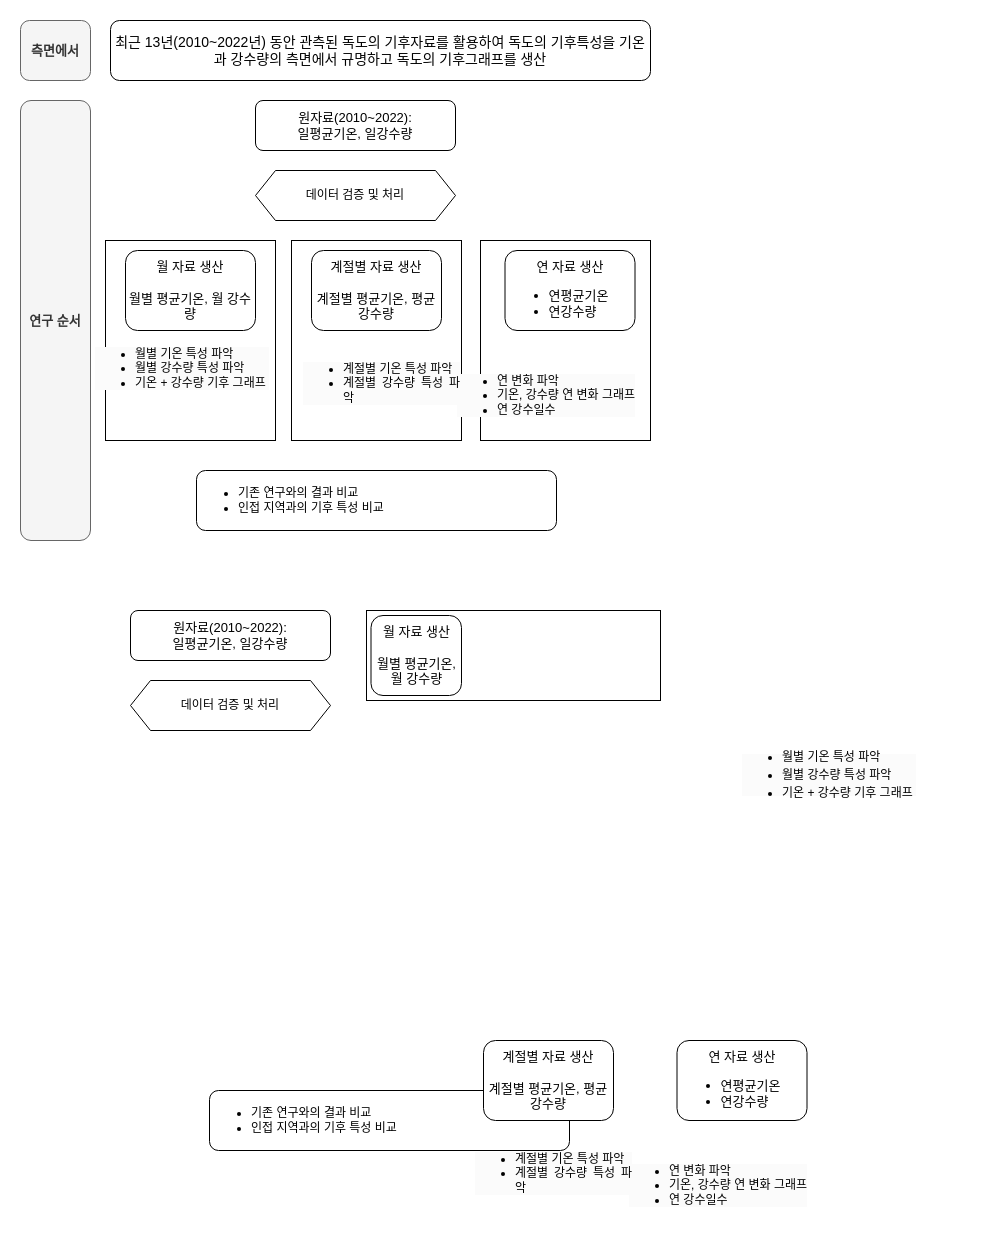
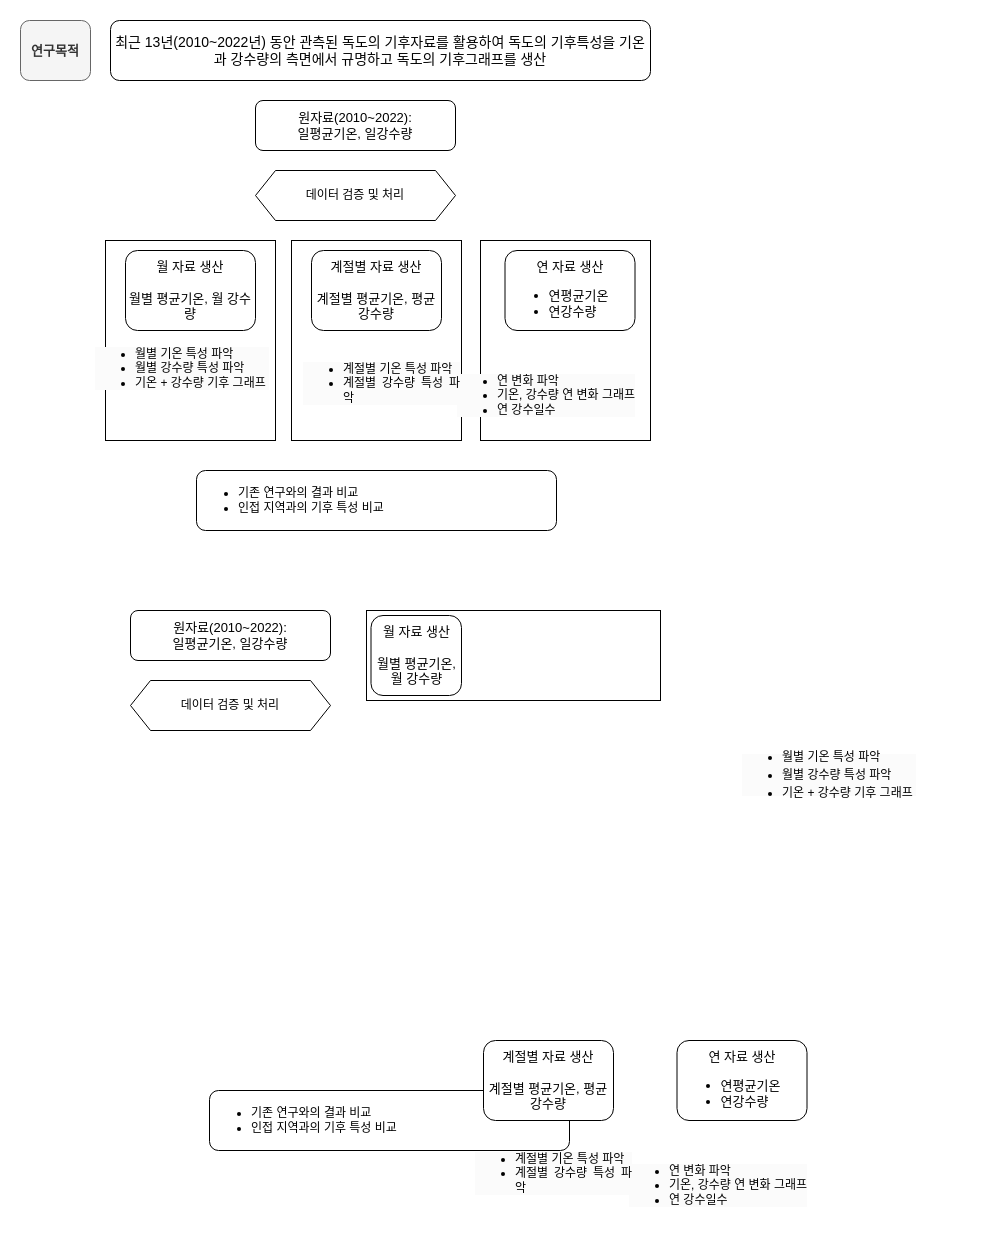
  <mxCell id="0" />
  <mxCell id="1" parent="0" />
  <mxCell id="2" value="" style="rounded=0;whiteSpace=wrap;html=1;" vertex="1" parent="1"><mxGeometry x="480" y="240" width="170" height="200" as="geometry" /></mxCell>
  <mxCell id="3" value="" style="rounded=0;whiteSpace=wrap;html=1;" vertex="1" parent="1"><mxGeometry x="291" y="240" width="170" height="200" as="geometry" /></mxCell>
  <mxCell id="4" value="" style="rounded=0;whiteSpace=wrap;html=1;" vertex="1" parent="1"><mxGeometry x="105" y="240" width="170" height="200" as="geometry" /></mxCell>
- <mxCell id="5" value="&lt;h4&gt;측면에서&lt;/h4&gt;" style="rounded=1;whiteSpace=wrap;html=1;fontSize=13;fontStyle=1;fillColor=#f5f5f5;fontColor=#333333;strokeColor=#666666;" vertex="1" parent="1"><mxGeometry x="20" y="20" width="70" height="60" as="geometry" /></mxCell>
+ <mxCell id="5" value="&lt;h4&gt;연구목적&lt;/h4&gt;" style="rounded=1;whiteSpace=wrap;html=1;fontSize=13;fontStyle=1;fillColor=#f5f5f5;fontColor=#333333;strokeColor=#666666;" vertex="1" parent="1"><mxGeometry x="20" y="20" width="70" height="60" as="geometry" /></mxCell>
  <mxCell id="6" value="&lt;font style=&quot;font-size: 14px;&quot;&gt;최근 13년(2010~2022년) 동안 관측된 독도의 기후자료를 활용하여 독도의 기후특성을 기온과 강수량의 측면에서 규명하고 독도의 기후그래프를 생산&lt;/font&gt;" style="rounded=1;whiteSpace=wrap;html=1;" vertex="1" parent="1"><mxGeometry x="110" y="20" width="540" height="60" as="geometry" /></mxCell>
  <mxCell id="7" value="&lt;font style=&quot;font-size: 13px;&quot;&gt;원자료(2010~2022): &lt;br&gt;일평균기온, 일강수량&lt;/font&gt;" style="rounded=1;whiteSpace=wrap;html=1;" vertex="1" parent="1"><mxGeometry x="255" y="100" width="200" height="50" as="geometry" /></mxCell>
  <mxCell id="8" value="&lt;ul&gt;&lt;li&gt;기존 연구와의 결과 비교&lt;/li&gt;&lt;li&gt;인접 지역과의 기후 특성 비교&lt;/li&gt;&lt;/ul&gt;" style="rounded=1;whiteSpace=wrap;html=1;align=left;" vertex="1" parent="1"><mxGeometry x="196" y="470" width="360" height="60" as="geometry" /></mxCell>
- <mxCell id="9" value="&lt;h4&gt;연구 순서&lt;/h4&gt;" style="rounded=1;whiteSpace=wrap;html=1;fontSize=13;fontStyle=1;fillColor=#f5f5f5;fontColor=#333333;strokeColor=#666666;" vertex="1" parent="1"><mxGeometry x="20" y="100" width="70" height="440" as="geometry" /></mxCell>
  <mxCell id="10" value="데이터 검증 및 처리" style="shape=hexagon;perimeter=hexagonPerimeter2;whiteSpace=wrap;html=1;fixedSize=1;" vertex="1" parent="1"><mxGeometry x="255" y="170" width="200" height="50" as="geometry" /></mxCell>
  <mxCell id="11" value="&lt;font style=&quot;font-size: 13px;&quot;&gt;월 자료 생산&lt;br&gt;&lt;br&gt;월별 평균기온, 월 강수량&lt;br&gt;&lt;/font&gt;" style="rounded=1;whiteSpace=wrap;html=1;" vertex="1" parent="1"><mxGeometry x="125" y="250" width="130" height="80" as="geometry" /></mxCell>
  <mxCell id="12" value="&lt;font style=&quot;font-size: 13px;&quot;&gt;계절별 자료 생산&lt;br&gt;&lt;br&gt;계절별 평균기온, 평균강수량&lt;br&gt;&lt;/font&gt;" style="rounded=1;whiteSpace=wrap;html=1;" vertex="1" parent="1"><mxGeometry x="311" y="250" width="130" height="80" as="geometry" /></mxCell>
  <mxCell id="13" value="&lt;span style=&quot;font-size: 13px;&quot;&gt;연 자료 생산&lt;br&gt;&lt;br&gt;&lt;br&gt;&lt;br&gt;&lt;/span&gt;" style="rounded=1;whiteSpace=wrap;html=1;spacingLeft=0;" vertex="1" parent="1"><mxGeometry x="504.5" y="250" width="130" height="80" as="geometry" /></mxCell>
  <mxCell id="14" value="&lt;ul style=&quot;border-color: var(--border-color); color: rgb(0, 0, 0); font-family: Helvetica; font-size: 13px; font-style: normal; font-variant-ligatures: normal; font-variant-caps: normal; font-weight: 400; letter-spacing: normal; orphans: 2; text-align: center; text-indent: 0px; text-transform: none; widows: 2; word-spacing: 0px; -webkit-text-stroke-width: 0px; text-decoration-thickness: initial; text-decoration-style: initial; text-decoration-color: initial;&quot;&gt;&lt;li style=&quot;border-color: var(--border-color); text-align: justify;&quot;&gt;&lt;span style=&quot;border-color: var(--border-color); font-size: 13px;&quot;&gt;연평균기온&lt;/span&gt;&lt;/li&gt;&lt;li style=&quot;border-color: var(--border-color); text-align: justify;&quot;&gt;&lt;span style=&quot;border-color: var(--border-color); font-size: 13px;&quot;&gt;연강수량&lt;/span&gt;&lt;/li&gt;&lt;/ul&gt;" style="text;whiteSpace=wrap;html=1;labelBackgroundColor=none;labelPosition=center;verticalLabelPosition=middle;align=center;verticalAlign=middle;rounded=0;fillColor=none;" vertex="1" parent="1"><mxGeometry x="495.5" y="278" width="125" height="50" as="geometry" /></mxCell>
  <mxCell id="15" value="&lt;ul style=&quot;border-color: var(--border-color); color: rgb(0, 0, 0); font-family: Helvetica; font-size: 12px; font-style: normal; font-variant-ligatures: normal; font-variant-caps: normal; font-weight: 400; letter-spacing: normal; orphans: 2; text-align: left; text-indent: 0px; text-transform: none; widows: 2; word-spacing: 0px; -webkit-text-stroke-width: 0px; text-decoration-thickness: initial; text-decoration-style: initial; text-decoration-color: initial; background-color: rgb(251, 251, 251);&quot;&gt;&lt;li style=&quot;border-color: var(--border-color); text-align: justify;&quot;&gt;연 변화 파악&lt;/li&gt;&lt;li style=&quot;border-color: var(--border-color); text-align: justify;&quot;&gt;기온, 강수량 연 변화 그래프&lt;/li&gt;&lt;li style=&quot;border-color: var(--border-color); text-align: justify;&quot;&gt;연 강수일수&lt;/li&gt;&lt;/ul&gt;" style="text;whiteSpace=wrap;html=1;" vertex="1" parent="1"><mxGeometry x="455" y="355" width="200" height="70" as="geometry" /></mxCell>
  <mxCell id="16" value="&lt;ul style=&quot;border-color: var(--border-color); color: rgb(0, 0, 0); font-family: Helvetica; font-size: 12px; font-style: normal; font-variant-ligatures: normal; font-variant-caps: normal; font-weight: 400; letter-spacing: normal; orphans: 2; text-align: left; text-indent: 0px; text-transform: none; widows: 2; word-spacing: 0px; -webkit-text-stroke-width: 0px; text-decoration-thickness: initial; text-decoration-style: initial; text-decoration-color: initial; background-color: rgb(251, 251, 251);&quot;&gt;&lt;li style=&quot;border-color: var(--border-color); text-align: justify;&quot;&gt;계절별 기온 특성 파악&lt;/li&gt;&lt;li style=&quot;border-color: var(--border-color); text-align: justify;&quot;&gt;계절별 강수량 특성 파악&lt;/li&gt;&lt;/ul&gt;" style="text;whiteSpace=wrap;html=1;" vertex="1" parent="1"><mxGeometry x="301" y="343" width="159" height="87" as="geometry" /></mxCell>
  <mxCell id="17" value="&lt;ul style=&quot;border-color: var(--border-color); font-family: Helvetica; font-size: 12px; font-style: normal; font-variant-ligatures: normal; font-variant-caps: normal; font-weight: 400; letter-spacing: normal; orphans: 2; text-indent: 0px; text-transform: none; widows: 2; word-spacing: 0px; -webkit-text-stroke-width: 0px; text-decoration-thickness: initial; text-decoration-style: initial; text-decoration-color: initial; background-color: rgb(251, 251, 251);&quot;&gt;&lt;li style=&quot;border-color: var(--border-color);&quot;&gt;월별 기온 특성 파악&lt;/li&gt;&lt;li style=&quot;border-color: var(--border-color);&quot;&gt;월별 강수량 특성 파악&lt;/li&gt;&lt;li style=&quot;border-color: var(--border-color);&quot;&gt;기온 + 강수량 기후 그래프&amp;nbsp;&lt;/li&gt;&lt;/ul&gt;" style="text;html=1;spacingLeft=-17;whiteSpace=wrap;labelBorderColor=none;align=left;glass=0;rounded=0;shadow=0;fillColor=none;" vertex="1" parent="1"><mxGeometry x="110" y="328" width="170" height="100" as="geometry" /></mxCell>
  <mxCell id="18" value="" style="rounded=0;whiteSpace=wrap;html=1;" vertex="1" parent="1"><mxGeometry x="366" y="610" width="294" height="90" as="geometry" /></mxCell>
  <mxCell id="19" value="&lt;font style=&quot;font-size: 13px;&quot;&gt;원자료(2010~2022): &lt;br&gt;일평균기온, 일강수량&lt;/font&gt;" style="rounded=1;whiteSpace=wrap;html=1;" vertex="1" parent="1"><mxGeometry x="130" y="610" width="200" height="50" as="geometry" /></mxCell>
  <mxCell id="20" value="&lt;ul&gt;&lt;li&gt;기존 연구와의 결과 비교&lt;/li&gt;&lt;li&gt;인접 지역과의 기후 특성 비교&lt;/li&gt;&lt;/ul&gt;" style="rounded=1;whiteSpace=wrap;html=1;align=left;" vertex="1" parent="1"><mxGeometry x="209" y="1090" width="360" height="60" as="geometry" /></mxCell>
  <mxCell id="21" value="데이터 검증 및 처리" style="shape=hexagon;perimeter=hexagonPerimeter2;whiteSpace=wrap;html=1;fixedSize=1;" vertex="1" parent="1"><mxGeometry x="130" y="680" width="200" height="50" as="geometry" /></mxCell>
  <mxCell id="22" value="&lt;font style=&quot;font-size: 13px;&quot;&gt;월 자료 생산&lt;br&gt;&lt;br&gt;월별 평균기온, 월 강수량&lt;br&gt;&lt;/font&gt;" style="rounded=1;whiteSpace=wrap;html=1;" vertex="1" parent="1"><mxGeometry x="370.5" y="615" width="90.5" height="80" as="geometry" /></mxCell>
  <mxCell id="23" value="&lt;font style=&quot;font-size: 13px;&quot;&gt;계절별 자료 생산&lt;br&gt;&lt;br&gt;계절별 평균기온, 평균강수량&lt;br&gt;&lt;/font&gt;" style="rounded=1;whiteSpace=wrap;html=1;" vertex="1" parent="1"><mxGeometry x="483" y="1040" width="130" height="80" as="geometry" /></mxCell>
  <mxCell id="24" value="&lt;span style=&quot;font-size: 13px;&quot;&gt;연 자료 생산&lt;br&gt;&lt;br&gt;&lt;br&gt;&lt;br&gt;&lt;/span&gt;" style="rounded=1;whiteSpace=wrap;html=1;spacingLeft=0;" vertex="1" parent="1"><mxGeometry x="676.5" y="1040" width="130" height="80" as="geometry" /></mxCell>
  <mxCell id="25" value="&lt;ul style=&quot;border-color: var(--border-color); color: rgb(0, 0, 0); font-family: Helvetica; font-size: 13px; font-style: normal; font-variant-ligatures: normal; font-variant-caps: normal; font-weight: 400; letter-spacing: normal; orphans: 2; text-align: center; text-indent: 0px; text-transform: none; widows: 2; word-spacing: 0px; -webkit-text-stroke-width: 0px; text-decoration-thickness: initial; text-decoration-style: initial; text-decoration-color: initial;&quot;&gt;&lt;li style=&quot;border-color: var(--border-color); text-align: justify;&quot;&gt;&lt;span style=&quot;border-color: var(--border-color); font-size: 13px;&quot;&gt;연평균기온&lt;/span&gt;&lt;/li&gt;&lt;li style=&quot;border-color: var(--border-color); text-align: justify;&quot;&gt;&lt;span style=&quot;border-color: var(--border-color); font-size: 13px;&quot;&gt;연강수량&lt;/span&gt;&lt;/li&gt;&lt;/ul&gt;" style="text;whiteSpace=wrap;html=1;labelBackgroundColor=none;labelPosition=center;verticalLabelPosition=middle;align=center;verticalAlign=middle;rounded=0;fillColor=none;" vertex="1" parent="1"><mxGeometry x="667.5" y="1068" width="125" height="50" as="geometry" /></mxCell>
  <mxCell id="26" value="&lt;ul style=&quot;border-color: var(--border-color); color: rgb(0, 0, 0); font-family: Helvetica; font-size: 12px; font-style: normal; font-variant-ligatures: normal; font-variant-caps: normal; font-weight: 400; letter-spacing: normal; orphans: 2; text-align: left; text-indent: 0px; text-transform: none; widows: 2; word-spacing: 0px; -webkit-text-stroke-width: 0px; text-decoration-thickness: initial; text-decoration-style: initial; text-decoration-color: initial; background-color: rgb(251, 251, 251);&quot;&gt;&lt;li style=&quot;border-color: var(--border-color); text-align: justify;&quot;&gt;연 변화 파악&lt;/li&gt;&lt;li style=&quot;border-color: var(--border-color); text-align: justify;&quot;&gt;기온, 강수량 연 변화 그래프&lt;/li&gt;&lt;li style=&quot;border-color: var(--border-color); text-align: justify;&quot;&gt;연 강수일수&lt;/li&gt;&lt;/ul&gt;" style="text;whiteSpace=wrap;html=1;" vertex="1" parent="1"><mxGeometry x="627" y="1145" width="200" height="70" as="geometry" /></mxCell>
  <mxCell id="27" value="&lt;ul style=&quot;border-color: var(--border-color); color: rgb(0, 0, 0); font-family: Helvetica; font-size: 12px; font-style: normal; font-variant-ligatures: normal; font-variant-caps: normal; font-weight: 400; letter-spacing: normal; orphans: 2; text-align: left; text-indent: 0px; text-transform: none; widows: 2; word-spacing: 0px; -webkit-text-stroke-width: 0px; text-decoration-thickness: initial; text-decoration-style: initial; text-decoration-color: initial; background-color: rgb(251, 251, 251);&quot;&gt;&lt;li style=&quot;border-color: var(--border-color); text-align: justify;&quot;&gt;계절별 기온 특성 파악&lt;/li&gt;&lt;li style=&quot;border-color: var(--border-color); text-align: justify;&quot;&gt;계절별 강수량 특성 파악&lt;/li&gt;&lt;/ul&gt;" style="text;whiteSpace=wrap;html=1;" vertex="1" parent="1"><mxGeometry x="473" y="1133" width="159" height="87" as="geometry" /></mxCell>
  <mxCell id="28" value="&lt;h5 style=&quot;border-color: var(--border-color); color: rgb(0, 0, 0); font-family: Helvetica; font-style: normal; font-variant-ligatures: normal; font-variant-caps: normal; letter-spacing: normal; orphans: 2; text-align: left; text-indent: 0px; text-transform: none; widows: 2; word-spacing: 0px; -webkit-text-stroke-width: 0px; background-color: rgb(251, 251, 251); text-decoration-thickness: initial; text-decoration-style: initial; text-decoration-color: initial; line-height: 50%;&quot;&gt;&lt;ul style=&quot;border-color: var(--border-color); font-family: Helvetica; font-size: 12px; font-style: normal; font-variant-ligatures: normal; font-variant-caps: normal; font-weight: 400; letter-spacing: normal; orphans: 2; text-indent: 0px; text-transform: none; widows: 2; word-spacing: 0px; -webkit-text-stroke-width: 0px; text-decoration-thickness: initial; text-decoration-style: initial; text-decoration-color: initial; background-color: rgb(251, 251, 251); line-height: 50%;&quot;&gt;&lt;li style=&quot;border-color: var(--border-color);&quot;&gt;월별 기온 특성 파악&lt;/li&gt;&lt;/ul&gt;&lt;ul style=&quot;border-color: var(--border-color); font-family: Helvetica; font-size: 12px; font-style: normal; font-variant-ligatures: normal; font-variant-caps: normal; font-weight: 400; letter-spacing: normal; orphans: 2; text-indent: 0px; text-transform: none; widows: 2; word-spacing: 0px; -webkit-text-stroke-width: 0px; text-decoration-thickness: initial; text-decoration-style: initial; text-decoration-color: initial; background-color: rgb(251, 251, 251); line-height: 50%;&quot;&gt;&lt;li style=&quot;border-color: var(--border-color);&quot;&gt;월별 강수량 특성 파악&lt;/li&gt;&lt;/ul&gt;&lt;ul style=&quot;border-color: var(--border-color); font-family: Helvetica; font-size: 12px; font-style: normal; font-variant-ligatures: normal; font-variant-caps: normal; font-weight: 400; letter-spacing: normal; orphans: 2; text-indent: 0px; text-transform: none; widows: 2; word-spacing: 0px; -webkit-text-stroke-width: 0px; text-decoration-thickness: initial; text-decoration-style: initial; text-decoration-color: initial; background-color: rgb(251, 251, 251); line-height: 50%;&quot;&gt;&lt;li style=&quot;border-color: var(--border-color);&quot;&gt;기온 + 강수량 기후 그래프&amp;nbsp;&lt;/li&gt;&lt;/ul&gt;&lt;/h5&gt;" style="text;whiteSpace=wrap;html=1;" vertex="1" parent="1"><mxGeometry x="740" y="730" width="220" height="130" as="geometry" /></mxCell>
